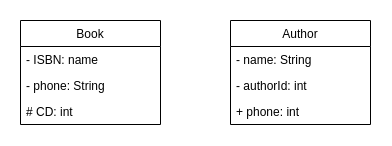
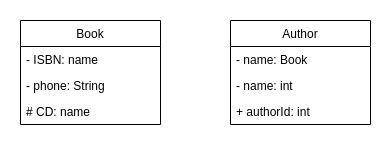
  <mxCell id="0" />
  <mxCell id="1" parent="0" />
  <mxCell id="2" value="Book" style="swimlane;fontStyle=0;childLayout=stackLayout;horizontal=1;startSize=26;fillColor=none;horizontalStack=0;resizeParent=1;resizeParentMax=0;resizeLast=0;collapsible=1;marginBottom=0;" vertex="1" parent="1"><mxGeometry x="20" y="20" width="140" height="104" as="geometry" /></mxCell>
  <mxCell id="3" value="- ISBN: name" style="text;strokeColor=none;fillColor=none;align=left;verticalAlign=top;spacingLeft=4;spacingRight=4;overflow=hidden;rotatable=0;points=[[0,0.5],[1,0.5]];portConstraint=eastwest;" vertex="1" parent="2"><mxGeometry y="26" width="140" height="26" as="geometry" /></mxCell>
  <mxCell id="4" value="- phone: String" style="text;strokeColor=none;fillColor=none;align=left;verticalAlign=top;spacingLeft=4;spacingRight=4;overflow=hidden;rotatable=0;points=[[0,0.5],[1,0.5]];portConstraint=eastwest;" vertex="1" parent="2"><mxGeometry y="52" width="140" height="26" as="geometry" /></mxCell>
- <mxCell id="5" value="# CD: int" style="text;strokeColor=none;fillColor=none;align=left;verticalAlign=top;spacingLeft=4;spacingRight=4;overflow=hidden;rotatable=0;points=[[0,0.5],[1,0.5]];portConstraint=eastwest;" vertex="1" parent="2"><mxGeometry y="78" width="140" height="26" as="geometry" /></mxCell>
+ <mxCell id="5" value="# CD: name" style="text;strokeColor=none;fillColor=none;align=left;verticalAlign=top;spacingLeft=4;spacingRight=4;overflow=hidden;rotatable=0;points=[[0,0.5],[1,0.5]];portConstraint=eastwest;" vertex="1" parent="2"><mxGeometry y="78" width="140" height="26" as="geometry" /></mxCell>
  <mxCell id="6" value="Author" style="swimlane;fontStyle=0;childLayout=stackLayout;horizontal=1;startSize=26;fillColor=none;horizontalStack=0;resizeParent=1;resizeParentMax=0;resizeLast=0;collapsible=1;marginBottom=0;" vertex="1" parent="1"><mxGeometry x="230" y="20" width="140" height="104" as="geometry" /></mxCell>
- <mxCell id="7" value="- name: String" style="text;strokeColor=none;fillColor=none;align=left;verticalAlign=top;spacingLeft=4;spacingRight=4;overflow=hidden;rotatable=0;points=[[0,0.5],[1,0.5]];portConstraint=eastwest;" vertex="1" parent="6"><mxGeometry y="26" width="140" height="26" as="geometry" /></mxCell>
- <mxCell id="8" value="- authorId: int" style="text;strokeColor=none;fillColor=none;align=left;verticalAlign=top;spacingLeft=4;spacingRight=4;overflow=hidden;rotatable=0;points=[[0,0.5],[1,0.5]];portConstraint=eastwest;" vertex="1" parent="6"><mxGeometry y="52" width="140" height="26" as="geometry" /></mxCell>
- <mxCell id="9" value="+ phone: int" style="text;strokeColor=none;fillColor=none;align=left;verticalAlign=top;spacingLeft=4;spacingRight=4;overflow=hidden;rotatable=0;points=[[0,0.5],[1,0.5]];portConstraint=eastwest;" vertex="1" parent="6"><mxGeometry y="78" width="140" height="26" as="geometry" /></mxCell>
+ <mxCell id="7" value="- name: Book" style="text;strokeColor=none;fillColor=none;align=left;verticalAlign=top;spacingLeft=4;spacingRight=4;overflow=hidden;rotatable=0;points=[[0,0.5],[1,0.5]];portConstraint=eastwest;" vertex="1" parent="6"><mxGeometry y="26" width="140" height="26" as="geometry" /></mxCell>
+ <mxCell id="8" value="- name: int" style="text;strokeColor=none;fillColor=none;align=left;verticalAlign=top;spacingLeft=4;spacingRight=4;overflow=hidden;rotatable=0;points=[[0,0.5],[1,0.5]];portConstraint=eastwest;" vertex="1" parent="6"><mxGeometry y="52" width="140" height="26" as="geometry" /></mxCell>
+ <mxCell id="9" value="+ authorId: int" style="text;strokeColor=none;fillColor=none;align=left;verticalAlign=top;spacingLeft=4;spacingRight=4;overflow=hidden;rotatable=0;points=[[0,0.5],[1,0.5]];portConstraint=eastwest;" vertex="1" parent="6"><mxGeometry y="78" width="140" height="26" as="geometry" /></mxCell>
